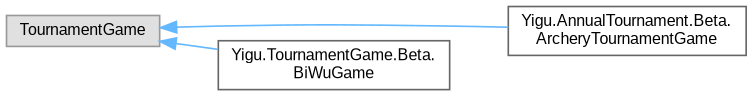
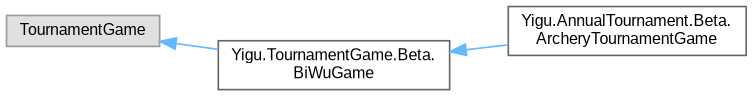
  digraph {
    fontname="Liberation Sans"
    rankdir=LR
    node [color=grey40 fillcolor=white fontname="Liberation Sans" fontsize=10 shape=box style=filled]
    edge [color=steelblue1 dir=back fontname="Liberation Sans" fontsize=10 labelfontname=Helvetica labelfontsize=10 style=solid]
    n1 [color=grey60 fillcolor="#E0E0E0" height=0.2 label=TournamentGame width=0.4]
    n2 [height=0.2 label="Yigu.AnnualTournament.Beta.\lArcheryTournamentGame" width=0.4]
    n3 [height=0.2 label="Yigu.TournamentGame.Beta.\lBiWuGame" width=0.4]
-   n1 -> n2
+   n3 -> n2
    n1 -> n3
  }
